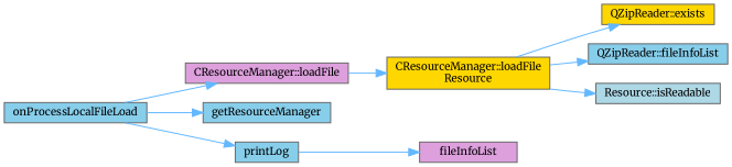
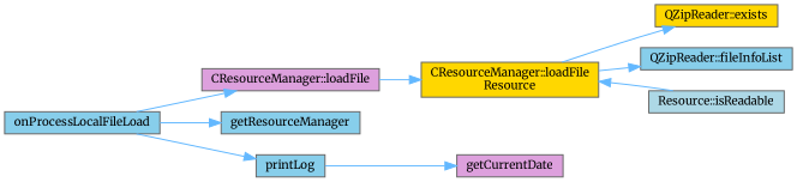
  digraph {
    fontname=Merriweather
    rankdir=LR
    node [color=grey40 fillcolor=skyblue fontname=Merriweather fontsize=10 shape=box style=filled]
    edge [color=steelblue1 fontname=Merriweather fontsize=10 labelfontname=Helvetica labelfontsize=10 style=solid]
    n1 [color=gray40 fontcolor=black height=0.2 label=onProcessLocalFileLoad width=0.4]
    n2 [fillcolor=plum height=0.2 label="CResourceManager::loadFile" width=0.4]
    n3 [height=0.2 label=getResourceManager width=0.4]
    n4 [height=0.2 label=printLog width=0.4]
    n5 [fillcolor=gold height=0.2 label="CResourceManager::loadFile\lResource" width=0.4]
-   n6 [fillcolor=plum height=0.2 label=fileInfoList width=0.4]
+   n6 [fillcolor=plum height=0.2 label=getCurrentDate width=0.4]
    n7 [fillcolor=gold height=0.2 label="QZipReader::exists" width=0.4]
    n8 [height=0.2 label="QZipReader::fileInfoList" width=0.4]
    n9 [fillcolor=lightblue height=0.2 label="Resource::isReadable" width=0.4]
    n1 -> n2
    n1 -> n3
    n1 -> n4
    n2 -> n5
    n4 -> n6
    n5 -> n7
    n5 -> n8
-   n5 -> n9
+   n9 -> n5
  }
